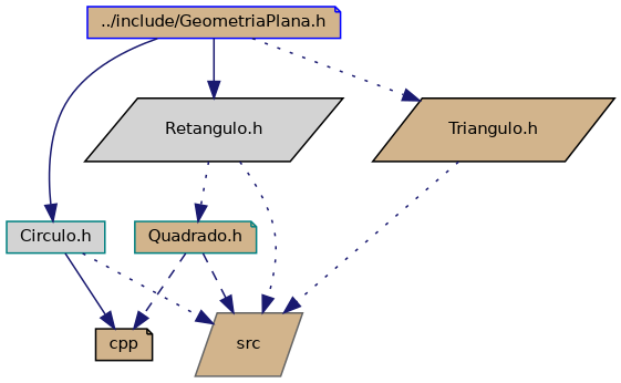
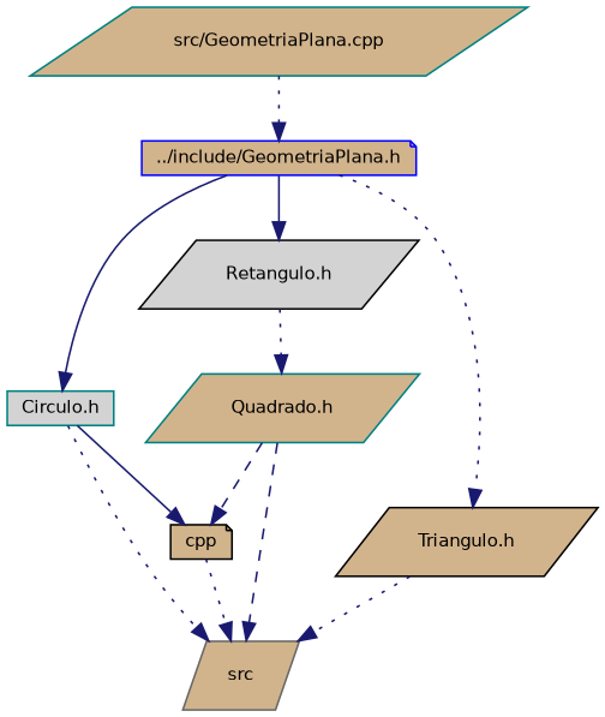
  digraph {
    node [color=teal fillcolor=tan fontname=Helvetica fontsize=10 shape=parallelogram style=filled]
    edge [color=midnightblue fontname=Helvetica fontsize=10 labelfontname=Helvetica labelfontsize=10 style=dotted]
+   n1 [fontcolor=black height=0.2 label="src/GeometriaPlana.cpp" width=0.4]
    n2 [color=blue height=0.2 label="../include/GeometriaPlana.h" shape=note width=0.4]
    n3 [fillcolor=lightgrey height=0.2 label="Circulo.h" shape=box width=0.4]
    n4 [color=black fillcolor=lightgrey height=0.2 label="Retangulo.h" width=0.4]
    n5 [color=black height=0.2 label="Triangulo.h" width=0.4]
    n6 [color=gray40 height=0.2 label=src width=0.4]
    n7 [color=black height=0.2 label=cpp shape=note width=0.4]
-   n8 [height=0.2 label="Quadrado.h" shape=note width=0.4]
+   n8 [height=0.2 label="Quadrado.h" width=0.4]
+   n1 -> n2
    n2 -> n3 [style=solid]
    n2 -> n4 [style=solid]
    n2 -> n5
    n3 -> n6
    n3 -> n7 [style=solid]
-   n4 -> n6
+   n7 -> n6
    n4 -> n8
    n5 -> n6
    n8 -> n6 [style=dashed]
    n8 -> n7 [style=dashed]
  }
